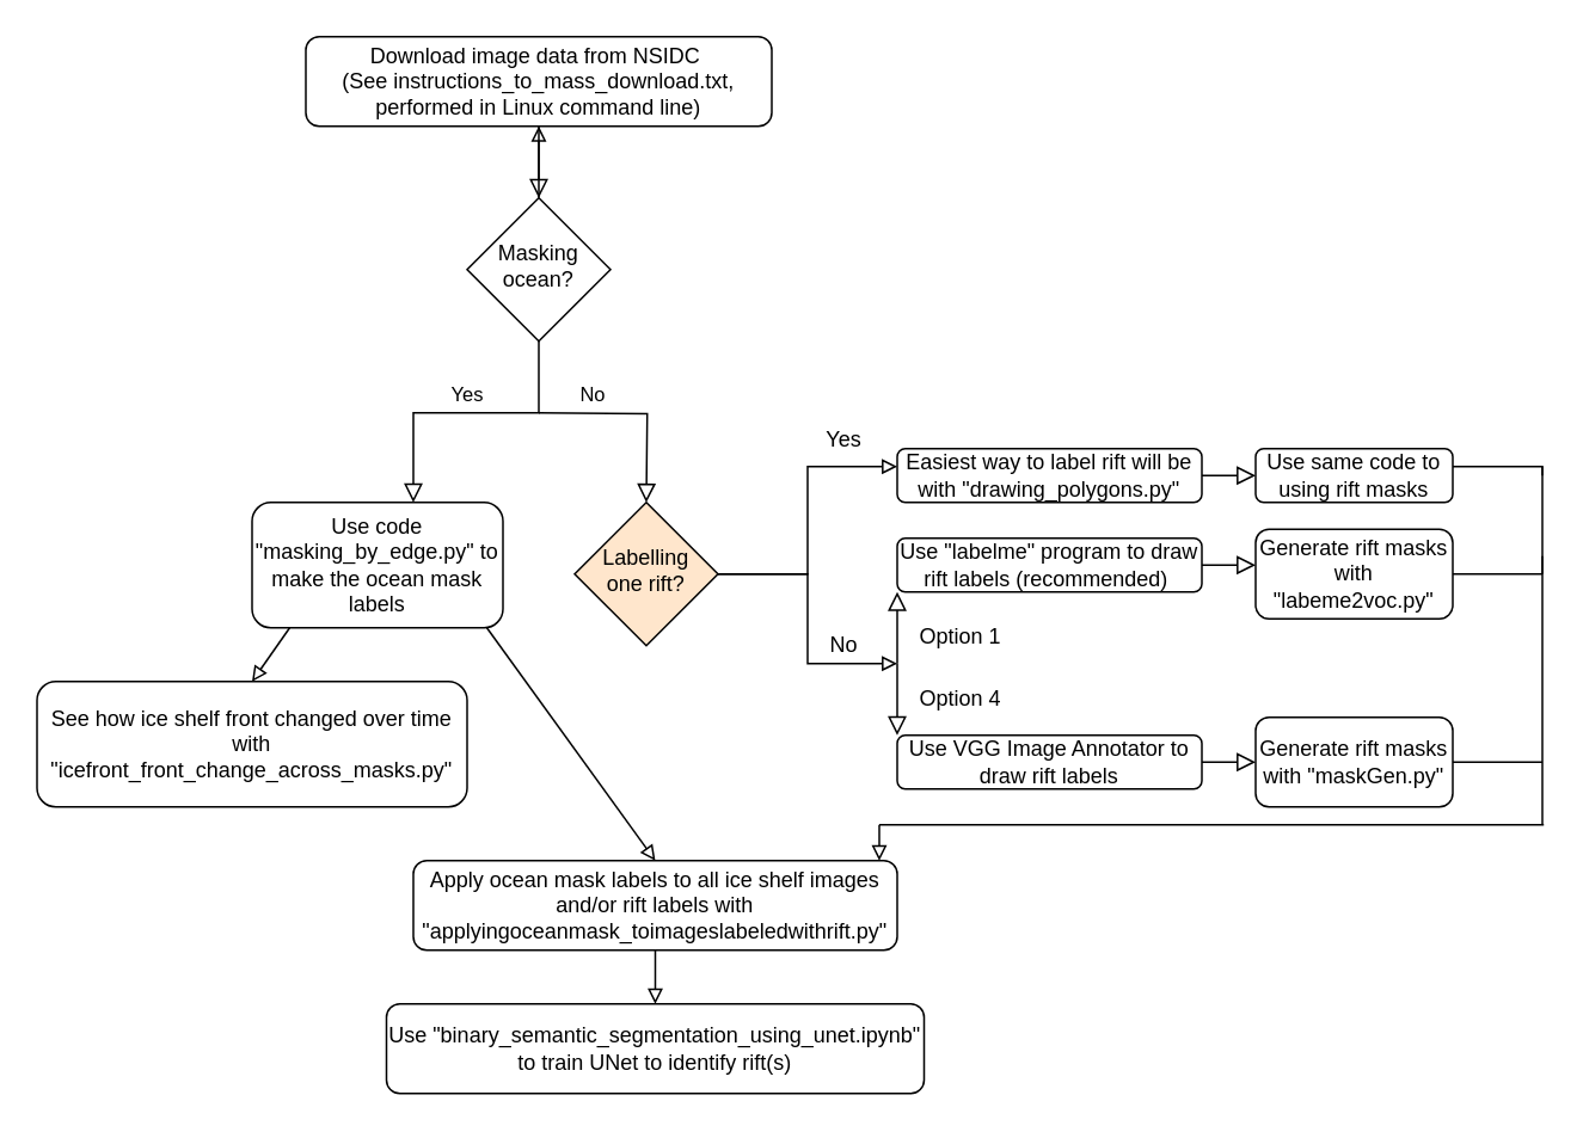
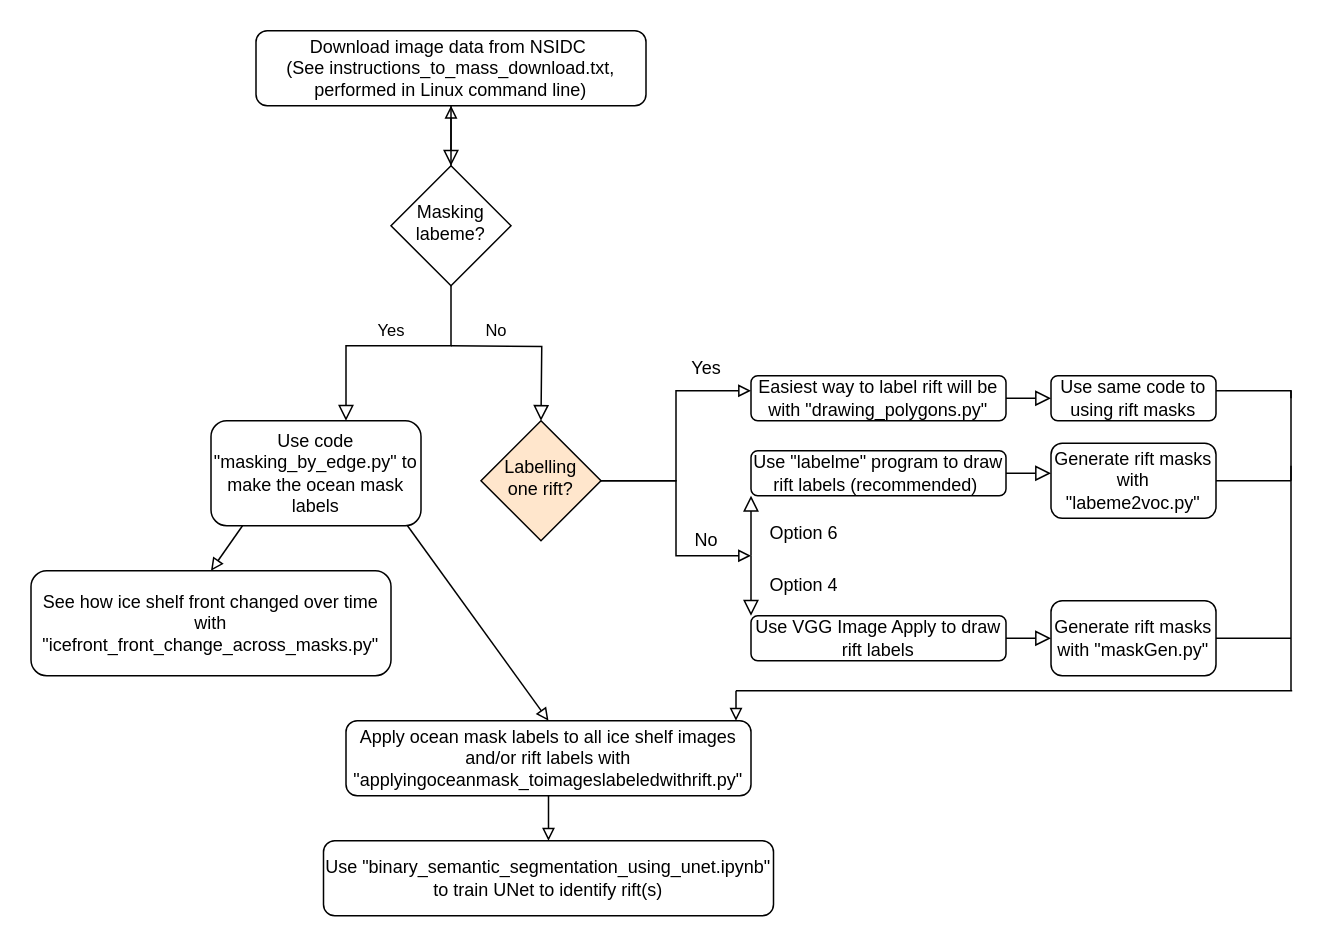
  <mxCell id="0" />
  <mxCell id="1" parent="0" />
  <mxCell id="2" value="" style="rounded=0;html=1;jettySize=auto;orthogonalLoop=1;fontSize=11;endArrow=block;endFill=0;endSize=8;strokeWidth=1;shadow=0;labelBackgroundColor=none;" parent="1" source="3" edge="1"><mxGeometry relative="1" as="geometry"><mxPoint x="300" y="110" as="targetPoint" /></mxGeometry></mxCell>
  <mxCell id="3" value="Download image data from NSIDC&amp;nbsp;&lt;br&gt;(See instructions_to_mass_download.txt, performed in Linux command line)" style="rounded=1;whiteSpace=wrap;html=1;fontSize=12;glass=0;strokeWidth=1;shadow=0;" parent="1" vertex="1"><mxGeometry x="170" y="20" width="260" height="50" as="geometry" /></mxCell>
  <mxCell id="4" value="Yes" style="rounded=0;html=1;jettySize=auto;orthogonalLoop=1;fontSize=11;endArrow=block;endFill=0;endSize=8;strokeWidth=1;shadow=0;labelBackgroundColor=none;edgeStyle=orthogonalEdgeStyle;" parent="1" source="6" edge="1"><mxGeometry y="-10" relative="1" as="geometry"><mxPoint as="offset" /><mxPoint x="230" y="280" as="targetPoint" /><Array as="points"><mxPoint x="300" y="230" /><mxPoint x="230" y="230" /></Array></mxGeometry></mxCell>
  <mxCell id="5" value="" style="edgeStyle=none;rounded=0;orthogonalLoop=1;jettySize=auto;html=1;fontSize=12;endArrow=block;endFill=0;" edge="1" parent="1" source="6" target="3"><mxGeometry relative="1" as="geometry" /></mxCell>
- <mxCell id="6" value="Masking ocean?" style="rhombus;whiteSpace=wrap;html=1;shadow=0;fontFamily=Helvetica;fontSize=12;align=center;strokeWidth=1;spacing=6;spacingTop=-4;" parent="1" vertex="1"><mxGeometry x="260" y="110" width="80" height="80" as="geometry" /></mxCell>
+ <mxCell id="6" value="Masking labeme?" style="rhombus;whiteSpace=wrap;html=1;shadow=0;fontFamily=Helvetica;fontSize=12;align=center;strokeWidth=1;spacing=6;spacingTop=-4;" parent="1" vertex="1"><mxGeometry x="260" y="110" width="80" height="80" as="geometry" /></mxCell>
  <mxCell id="7" value="See how ice shelf front changed over time with &quot;icefront_front_change_across_masks.py&quot;" style="rounded=1;whiteSpace=wrap;html=1;fontSize=12;glass=0;strokeWidth=1;shadow=0;" parent="1" vertex="1"><mxGeometry x="20" y="380" width="240" height="70" as="geometry" /></mxCell>
  <mxCell id="8" value="Use code &quot;masking_by_edge.py&quot; to make the ocean mask labels" style="rounded=1;whiteSpace=wrap;html=1;fontSize=12;glass=0;strokeWidth=1;shadow=0;" parent="1" vertex="1"><mxGeometry x="140" y="280" width="140" height="70" as="geometry" /></mxCell>
  <mxCell id="9" value="No" style="rounded=0;html=1;jettySize=auto;orthogonalLoop=1;fontSize=11;endArrow=block;endFill=0;endSize=8;strokeWidth=1;shadow=0;labelBackgroundColor=none;edgeStyle=orthogonalEdgeStyle;" edge="1" parent="1"><mxGeometry x="-0.455" y="10" relative="1" as="geometry"><mxPoint as="offset" /><mxPoint x="300" y="230" as="sourcePoint" /><mxPoint x="360" y="280" as="targetPoint" /></mxGeometry></mxCell>
  <mxCell id="10" style="edgeStyle=elbowEdgeStyle;rounded=0;orthogonalLoop=1;jettySize=auto;html=1;exitX=1;exitY=0.5;exitDx=0;exitDy=0;endArrow=block;endFill=0;" edge="1" parent="1" source="11"><mxGeometry relative="1" as="geometry"><mxPoint x="500" y="260" as="targetPoint" /><Array as="points"><mxPoint x="450" y="290" /></Array></mxGeometry></mxCell>
  <mxCell id="11" value="Labelling one rift?" style="rhombus;whiteSpace=wrap;html=1;shadow=0;fontFamily=Helvetica;fontSize=12;align=center;strokeWidth=1;spacing=6;spacingTop=-4;fillColor=#ffe6cc;" vertex="1" parent="1"><mxGeometry x="320" y="280" width="80" height="80" as="geometry" /></mxCell>
  <mxCell id="12" style="edgeStyle=elbowEdgeStyle;rounded=0;orthogonalLoop=1;jettySize=auto;html=1;exitX=1;exitY=0.5;exitDx=0;exitDy=0;endArrow=block;endFill=0;" edge="1" parent="1"><mxGeometry relative="1" as="geometry"><mxPoint x="500" y="370" as="targetPoint" /><mxPoint x="400" y="320" as="sourcePoint" /></mxGeometry></mxCell>
  <mxCell id="13" value="Yes" style="text;html=1;resizable=0;autosize=1;align=center;verticalAlign=middle;points=[];fillColor=none;strokeColor=none;rounded=0;" vertex="1" parent="1"><mxGeometry x="450" y="230" width="40" height="30" as="geometry" /></mxCell>
  <mxCell id="14" value="No" style="text;html=1;resizable=0;autosize=1;align=center;verticalAlign=middle;points=[];fillColor=none;strokeColor=none;rounded=0;" vertex="1" parent="1"><mxGeometry x="450" y="345" width="40" height="30" as="geometry" /></mxCell>
  <mxCell id="15" value="Easiest way to label rift will be with &quot;drawing_polygons.py&quot;" style="rounded=1;whiteSpace=wrap;html=1;fontSize=12;glass=0;strokeWidth=1;shadow=0;" vertex="1" parent="1"><mxGeometry x="500" y="250" width="170" height="30" as="geometry" /></mxCell>
  <mxCell id="16" value="" style="rounded=0;html=1;jettySize=auto;orthogonalLoop=1;fontSize=11;endArrow=block;endFill=0;endSize=8;strokeWidth=1;shadow=0;labelBackgroundColor=none;" edge="1" parent="1"><mxGeometry relative="1" as="geometry"><mxPoint x="500" y="370" as="sourcePoint" /><mxPoint x="500" y="330" as="targetPoint" /></mxGeometry></mxCell>
  <mxCell id="17" value="" style="rounded=0;html=1;jettySize=auto;orthogonalLoop=1;fontSize=11;endArrow=block;endFill=0;endSize=8;strokeWidth=1;shadow=0;labelBackgroundColor=none;" edge="1" parent="1"><mxGeometry relative="1" as="geometry"><mxPoint x="500" y="370" as="sourcePoint" /><mxPoint x="500" y="410" as="targetPoint" /></mxGeometry></mxCell>
  <mxCell id="18" value="Use &quot;labelme&quot; program to draw rift labels (recommended)&amp;nbsp;" style="rounded=1;whiteSpace=wrap;html=1;fontSize=12;glass=0;strokeWidth=1;shadow=0;" vertex="1" parent="1"><mxGeometry x="500" y="300" width="170" height="30" as="geometry" /></mxCell>
  <mxCell id="19" style="edgeStyle=none;rounded=0;orthogonalLoop=1;jettySize=auto;html=1;exitX=0;exitY=0.75;exitDx=0;exitDy=0;endArrow=block;endFill=0;" edge="1" parent="1" source="18" target="18"><mxGeometry relative="1" as="geometry" /></mxCell>
- <mxCell id="20" value="Use VGG Image Annotator to draw rift labels" style="rounded=1;whiteSpace=wrap;html=1;fontSize=12;glass=0;strokeWidth=1;shadow=0;" vertex="1" parent="1"><mxGeometry x="500" y="410" width="170" height="30" as="geometry" /></mxCell>
+ <mxCell id="20" value="Use VGG Image Apply to draw rift labels" style="rounded=1;whiteSpace=wrap;html=1;fontSize=12;glass=0;strokeWidth=1;shadow=0;" vertex="1" parent="1"><mxGeometry x="500" y="410" width="170" height="30" as="geometry" /></mxCell>
  <mxCell id="21" value="" style="rounded=0;html=1;jettySize=auto;orthogonalLoop=1;fontSize=11;endArrow=block;endFill=0;endSize=8;strokeWidth=1;shadow=0;labelBackgroundColor=none;exitX=1;exitY=0.5;exitDx=0;exitDy=0;" edge="1" parent="1" source="15"><mxGeometry relative="1" as="geometry"><mxPoint x="219.5" y="360" as="sourcePoint" /><mxPoint x="700" y="265" as="targetPoint" /></mxGeometry></mxCell>
  <mxCell id="22" style="edgeStyle=none;rounded=0;orthogonalLoop=1;jettySize=auto;html=1;endArrow=none;endFill=0;" edge="1" parent="1"><mxGeometry relative="1" as="geometry"><mxPoint x="860" y="265" as="targetPoint" /><mxPoint x="810" y="260" as="sourcePoint" /><Array as="points"><mxPoint x="860" y="260" /></Array></mxGeometry></mxCell>
  <mxCell id="23" value="Use same code to using rift masks" style="rounded=1;whiteSpace=wrap;html=1;fontSize=12;glass=0;strokeWidth=1;shadow=0;" vertex="1" parent="1"><mxGeometry x="700" y="250" width="110" height="30" as="geometry" /></mxCell>
  <mxCell id="24" value="" style="rounded=0;html=1;jettySize=auto;orthogonalLoop=1;fontSize=11;endArrow=block;endFill=0;endSize=8;strokeWidth=1;shadow=0;labelBackgroundColor=none;exitX=1;exitY=0.5;exitDx=0;exitDy=0;" edge="1" parent="1" source="18"><mxGeometry relative="1" as="geometry"><mxPoint x="680" y="275" as="sourcePoint" /><mxPoint x="700" y="315" as="targetPoint" /></mxGeometry></mxCell>
  <mxCell id="25" style="edgeStyle=none;rounded=0;orthogonalLoop=1;jettySize=auto;html=1;exitX=1;exitY=0.5;exitDx=0;exitDy=0;endArrow=none;endFill=0;" edge="1" parent="1" source="26"><mxGeometry relative="1" as="geometry"><mxPoint x="860" y="320" as="targetPoint" /></mxGeometry></mxCell>
  <mxCell id="26" value="Generate rift masks with &quot;labeme2voc.py&quot;" style="rounded=1;whiteSpace=wrap;html=1;fontSize=12;glass=0;strokeWidth=1;shadow=0;" vertex="1" parent="1"><mxGeometry x="700" y="295" width="110" height="50" as="geometry" /></mxCell>
  <mxCell id="27" value="" style="rounded=0;html=1;jettySize=auto;orthogonalLoop=1;fontSize=11;endArrow=block;endFill=0;endSize=8;strokeWidth=1;shadow=0;labelBackgroundColor=none;exitX=1;exitY=0.5;exitDx=0;exitDy=0;" edge="1" parent="1" source="20"><mxGeometry relative="1" as="geometry"><mxPoint x="680" y="325" as="sourcePoint" /><mxPoint x="700" y="425" as="targetPoint" /></mxGeometry></mxCell>
  <mxCell id="28" style="edgeStyle=none;rounded=0;orthogonalLoop=1;jettySize=auto;html=1;exitX=1;exitY=0.5;exitDx=0;exitDy=0;endArrow=none;endFill=0;" edge="1" parent="1" source="29"><mxGeometry relative="1" as="geometry"><mxPoint x="860" y="425" as="targetPoint" /></mxGeometry></mxCell>
  <mxCell id="29" value="Generate rift masks with &quot;maskGen.py&quot;" style="rounded=1;whiteSpace=wrap;html=1;fontSize=12;glass=0;strokeWidth=1;shadow=0;" vertex="1" parent="1"><mxGeometry x="700" y="400" width="110" height="50" as="geometry" /></mxCell>
  <mxCell id="30" style="edgeStyle=none;rounded=0;orthogonalLoop=1;jettySize=auto;html=1;endArrow=none;endFill=0;" edge="1" parent="1"><mxGeometry relative="1" as="geometry"><mxPoint x="860" y="320" as="targetPoint" /><mxPoint x="860" y="260" as="sourcePoint" /></mxGeometry></mxCell>
  <mxCell id="31" style="edgeStyle=none;rounded=0;orthogonalLoop=1;jettySize=auto;html=1;endArrow=none;endFill=0;" edge="1" parent="1"><mxGeometry relative="1" as="geometry"><mxPoint x="860" y="460" as="targetPoint" /><mxPoint x="860" y="310" as="sourcePoint" /></mxGeometry></mxCell>
- <mxCell id="32" value="Option 1" style="text;html=1;resizable=0;autosize=1;align=center;verticalAlign=middle;points=[];fillColor=none;strokeColor=none;rounded=0;" vertex="1" parent="1"><mxGeometry x="500" y="340" width="70" height="30" as="geometry" /></mxCell>
+ <mxCell id="32" value="Option 6" style="text;html=1;resizable=0;autosize=1;align=center;verticalAlign=middle;points=[];fillColor=none;strokeColor=none;rounded=0;" vertex="1" parent="1"><mxGeometry x="500" y="340" width="70" height="30" as="geometry" /></mxCell>
  <mxCell id="33" value="Option 4" style="text;html=1;resizable=0;autosize=1;align=center;verticalAlign=middle;points=[];fillColor=none;strokeColor=none;rounded=0;" vertex="1" parent="1"><mxGeometry x="500" y="375" width="70" height="30" as="geometry" /></mxCell>
  <mxCell id="34" value="" style="edgeStyle=none;orthogonalLoop=1;jettySize=auto;html=1;rounded=0;endArrow=none;endFill=0;" edge="1" parent="1"><mxGeometry width="80" relative="1" as="geometry"><mxPoint x="860.8" y="460" as="sourcePoint" /><mxPoint x="490" y="460" as="targetPoint" /><Array as="points" /></mxGeometry></mxCell>
  <mxCell id="35" value="" style="edgeStyle=none;rounded=0;orthogonalLoop=1;jettySize=auto;html=1;endArrow=block;endFill=0;" edge="1" parent="1"><mxGeometry relative="1" as="geometry"><mxPoint x="161" y="350" as="sourcePoint" /><mxPoint x="140" y="380" as="targetPoint" /></mxGeometry></mxCell>
  <mxCell id="36" value="" style="edgeStyle=none;rounded=0;orthogonalLoop=1;jettySize=auto;html=1;endArrow=block;endFill=0;entryX=0.5;entryY=0;entryDx=0;entryDy=0;" edge="1" parent="1" target="38"><mxGeometry relative="1" as="geometry"><mxPoint x="271" y="350" as="sourcePoint" /><mxPoint x="300" y="380" as="targetPoint" /></mxGeometry></mxCell>
  <mxCell id="37" style="edgeStyle=none;rounded=0;orthogonalLoop=1;jettySize=auto;html=1;endArrow=block;endFill=0;" edge="1" parent="1"><mxGeometry relative="1" as="geometry"><mxPoint x="490" y="480" as="targetPoint" /><mxPoint x="490" y="460" as="sourcePoint" /></mxGeometry></mxCell>
  <mxCell id="38" value="&lt;font style=&quot;font-size: 12px;&quot;&gt;Apply ocean mask labels to all ice shelf images and/or rift labels with &quot;applyingoceanmask_toimageslabeledwithrift.py&quot;&lt;/font&gt;" style="rounded=1;whiteSpace=wrap;html=1;fontSize=12;glass=0;strokeWidth=1;shadow=0;" vertex="1" parent="1"><mxGeometry x="230" y="480" width="270" height="50" as="geometry" /></mxCell>
  <mxCell id="39" value="" style="edgeStyle=none;rounded=0;orthogonalLoop=1;jettySize=auto;html=1;fontSize=12;endArrow=block;endFill=0;exitX=0.5;exitY=1;exitDx=0;exitDy=0;" edge="1" parent="1" source="38"><mxGeometry relative="1" as="geometry"><mxPoint x="370" y="410" as="sourcePoint" /><mxPoint x="365" y="560" as="targetPoint" /></mxGeometry></mxCell>
  <mxCell id="40" value="&lt;font style=&quot;font-size: 12px;&quot;&gt;Use &quot;binary_semantic_segmentation_using_unet.ipynb&quot; to train UNet to identify rift(s)&lt;/font&gt;" style="rounded=1;whiteSpace=wrap;html=1;fontSize=12;glass=0;strokeWidth=1;shadow=0;" vertex="1" parent="1"><mxGeometry x="215" y="560" width="300" height="50" as="geometry" /></mxCell>
